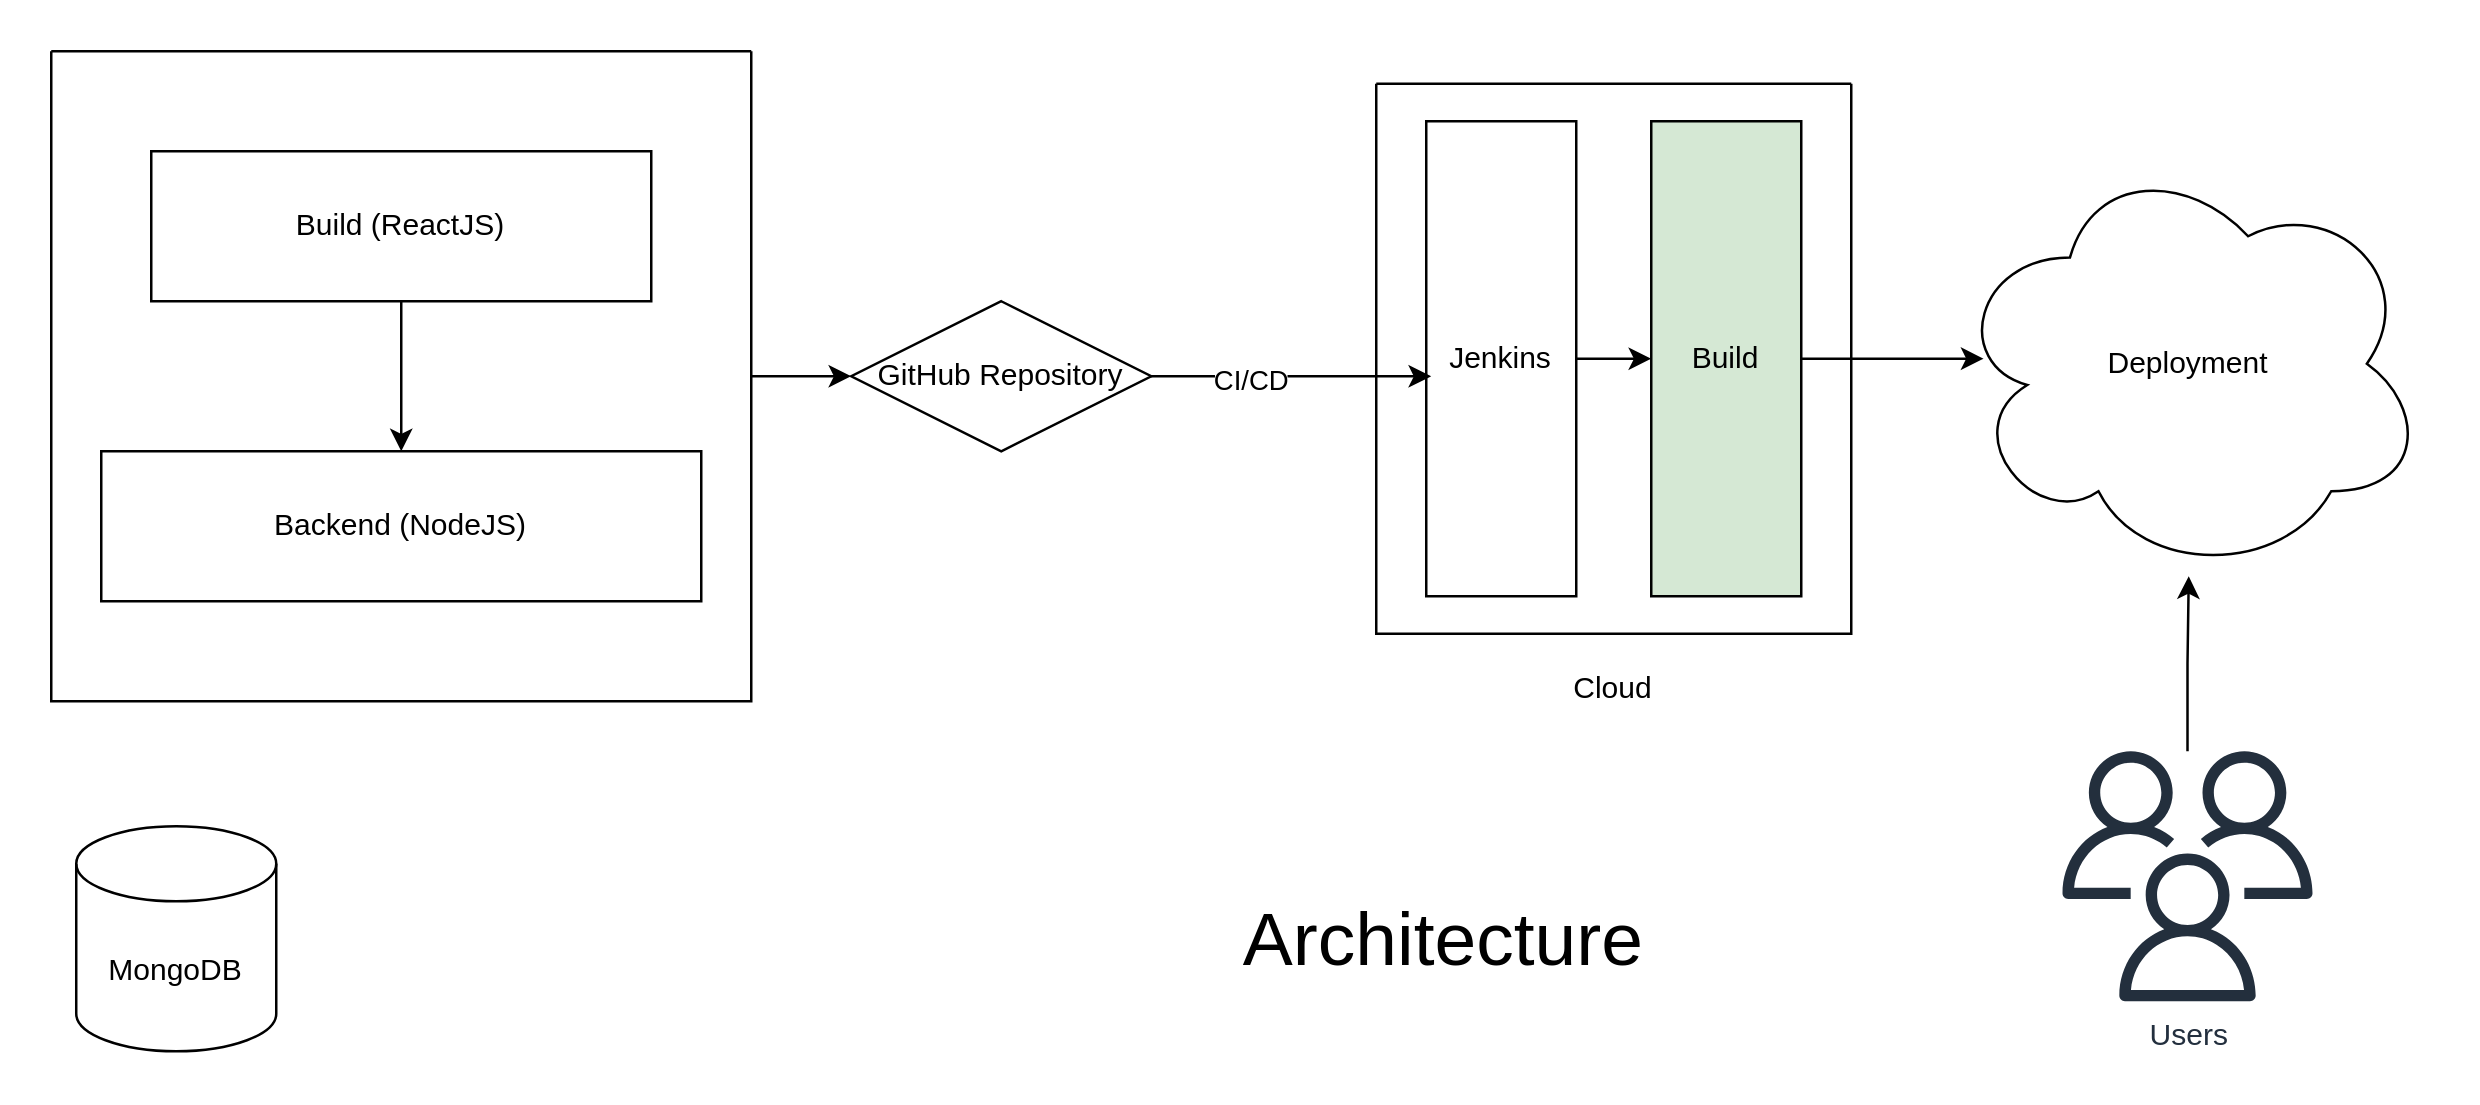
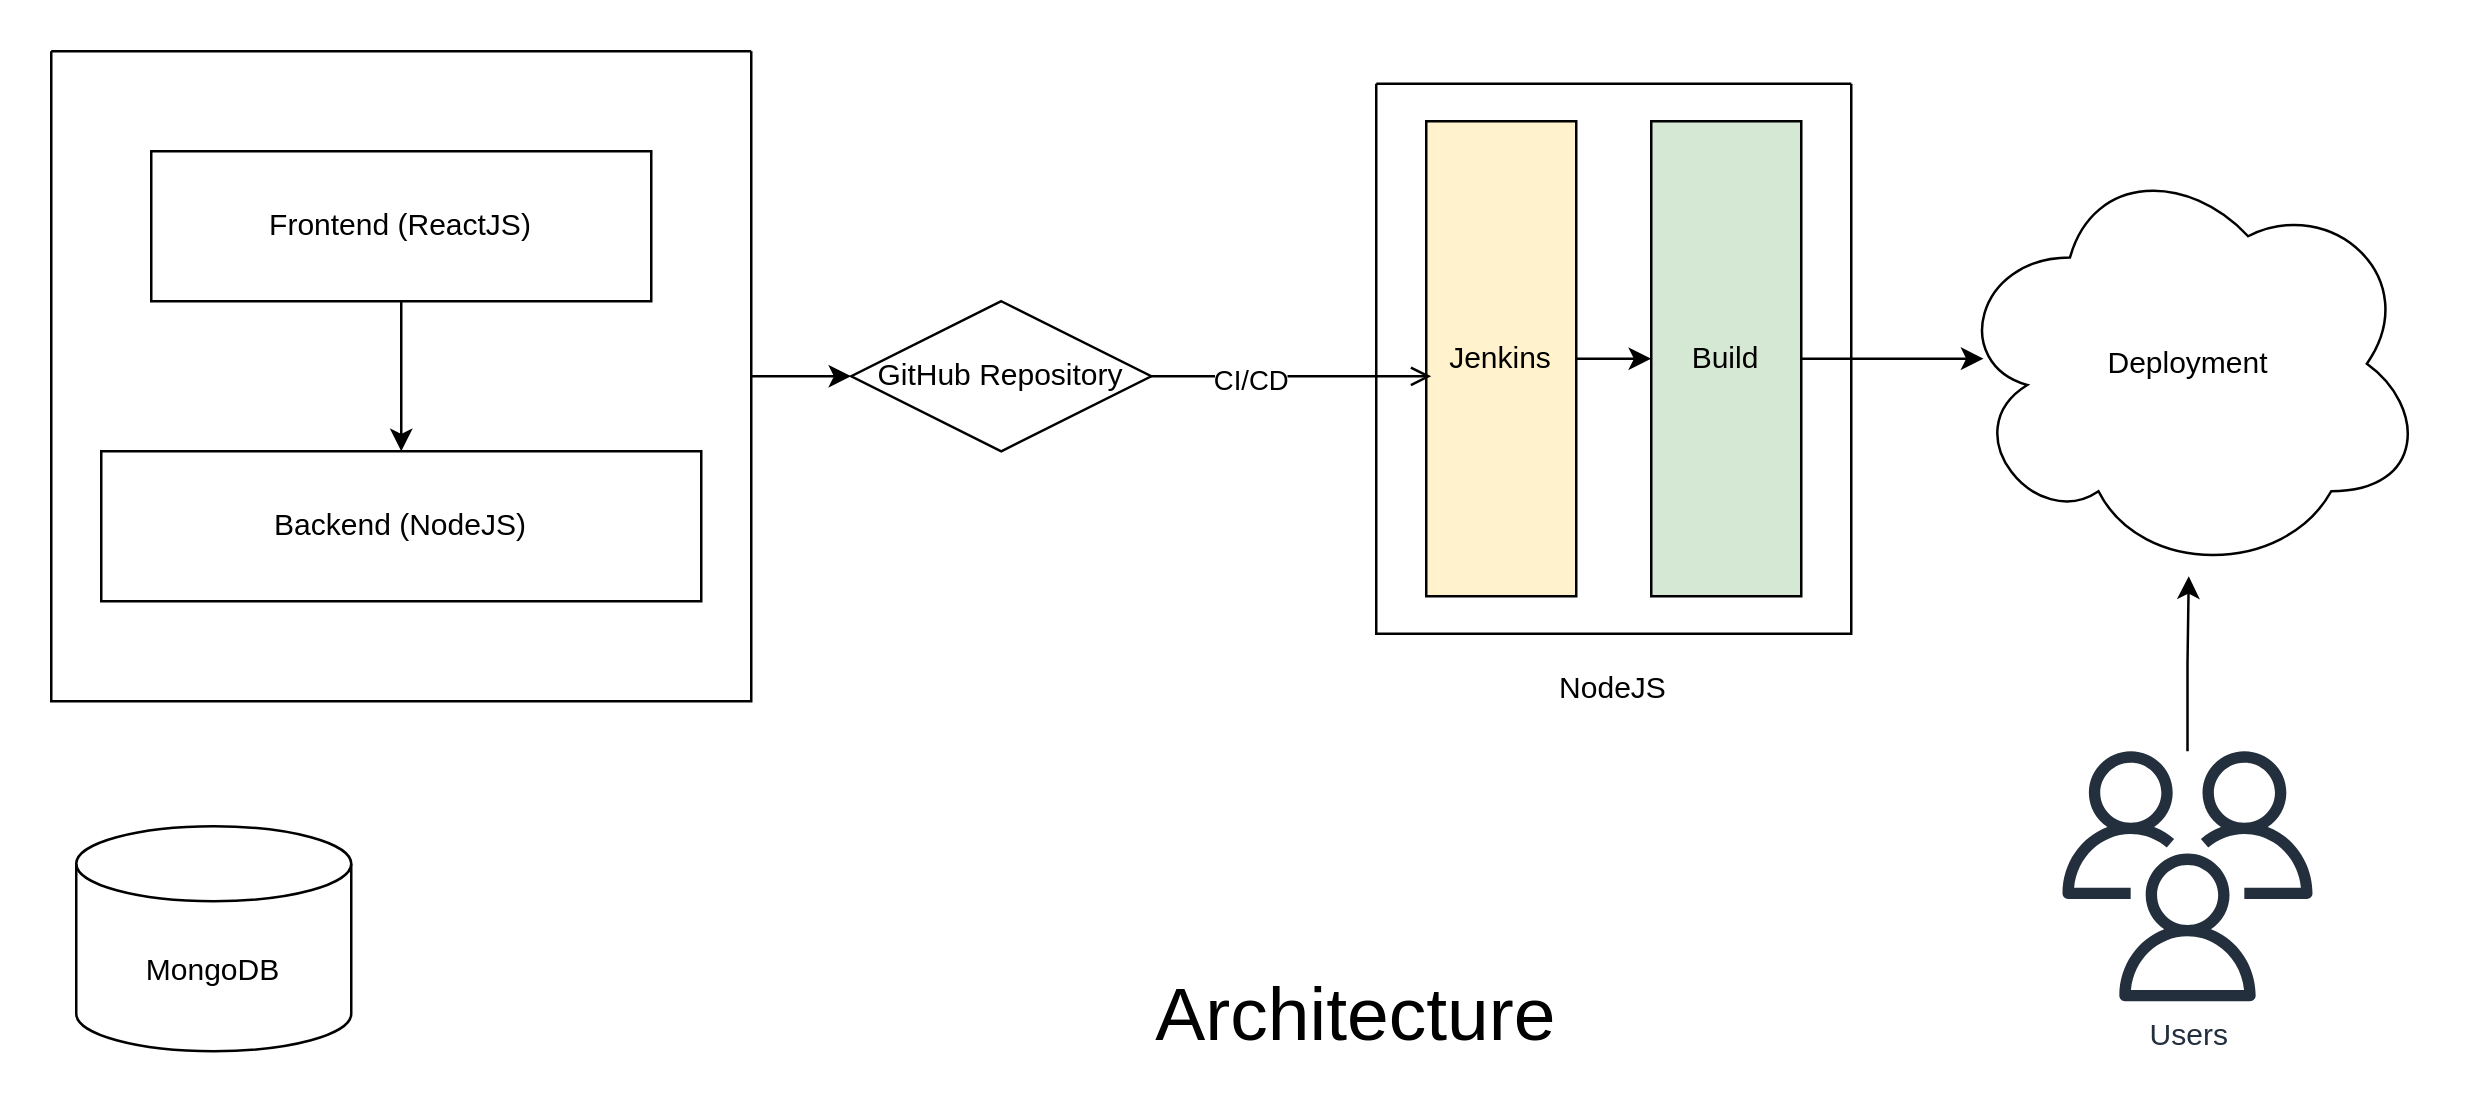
  <mxCell id="0" />
  <mxCell id="1" parent="0" />
- <mxCell id="2" value="MongoDB" style="shape=cylinder3;whiteSpace=wrap;html=1;boundedLbl=1;backgroundOutline=1;size=15;" vertex="1" parent="1"><mxGeometry x="30" y="330" width="80" height="90" as="geometry" /></mxCell>
+ <mxCell id="2" value="MongoDB" style="shape=cylinder3;whiteSpace=wrap;html=1;boundedLbl=1;backgroundOutline=1;size=15;" vertex="1" parent="1"><mxGeometry x="30" y="330" width="110" height="90" as="geometry" /></mxCell>
  <mxCell id="3" style="edgeStyle=orthogonalEdgeStyle;rounded=0;orthogonalLoop=1;jettySize=auto;html=1;exitX=1;exitY=0.5;exitDx=0;exitDy=0;entryX=0;entryY=0.5;entryDx=0;entryDy=0;" edge="1" parent="1" source="4" target="8"><mxGeometry relative="1" as="geometry" /></mxCell>
  <mxCell id="4" value="" style="swimlane;startSize=0;" vertex="1" parent="1"><mxGeometry x="20" y="20" width="280" height="260" as="geometry" /></mxCell>
  <mxCell id="5" style="edgeStyle=orthogonalEdgeStyle;rounded=0;orthogonalLoop=1;jettySize=auto;html=1;" edge="1" parent="4" source="6" target="7"><mxGeometry relative="1" as="geometry"><Array as="points"><mxPoint x="150" y="170" /><mxPoint x="150" y="170" /></Array></mxGeometry></mxCell>
- <mxCell id="6" value="Build (ReactJS)" style="rounded=0;whiteSpace=wrap;html=1;" vertex="1" parent="4"><mxGeometry x="40" y="40" width="200" height="60" as="geometry" /></mxCell>
+ <mxCell id="6" value="Frontend (ReactJS)" style="rounded=0;whiteSpace=wrap;html=1;" vertex="1" parent="4"><mxGeometry x="40" y="40" width="200" height="60" as="geometry" /></mxCell>
  <mxCell id="7" value="Backend (NodeJS)" style="rounded=0;whiteSpace=wrap;html=1;" vertex="1" parent="4"><mxGeometry x="20" y="160" width="240" height="60" as="geometry" /></mxCell>
  <mxCell id="8" value="GitHub Repository" style="rhombus;whiteSpace=wrap;html=1;" vertex="1" parent="1"><mxGeometry x="340" y="120" width="120" height="60" as="geometry" /></mxCell>
  <mxCell id="9" value="" style="swimlane;startSize=0;" vertex="1" parent="1"><mxGeometry x="550" y="33" width="190" height="220" as="geometry" /></mxCell>
  <mxCell id="10" style="edgeStyle=orthogonalEdgeStyle;rounded=0;orthogonalLoop=1;jettySize=auto;html=1;exitX=1;exitY=0.5;exitDx=0;exitDy=0;entryX=0;entryY=0.5;entryDx=0;entryDy=0;" edge="1" parent="9" source="11" target="12"><mxGeometry relative="1" as="geometry" /></mxCell>
- <mxCell id="11" value="Jenkins" style="rounded=0;whiteSpace=wrap;html=1;" vertex="1" parent="9"><mxGeometry x="20" y="15" width="60" height="190" as="geometry" /></mxCell>
+ <mxCell id="11" value="Jenkins" style="rounded=0;whiteSpace=wrap;html=1;fillColor=#fff2cc;" vertex="1" parent="9"><mxGeometry x="20" y="15" width="60" height="190" as="geometry" /></mxCell>
  <mxCell id="12" value="Build" style="rounded=0;whiteSpace=wrap;html=1;fillColor=#d5e8d4;" vertex="1" parent="9"><mxGeometry x="110" y="15" width="60" height="190" as="geometry" /></mxCell>
- <mxCell id="13" style="edgeStyle=orthogonalEdgeStyle;rounded=0;orthogonalLoop=1;jettySize=auto;html=1;entryX=0.033;entryY=0.537;entryDx=0;entryDy=0;entryPerimeter=0;" edge="1" parent="1" source="8" target="11"><mxGeometry relative="1" as="geometry" /></mxCell>
+ <mxCell id="13" style="edgeStyle=orthogonalEdgeStyle;rounded=0;orthogonalLoop=1;jettySize=auto;html=1;entryX=0.033;entryY=0.537;entryDx=0;entryDy=0;entryPerimeter=0;endArrow=open;" edge="1" parent="1" source="8" target="11"><mxGeometry relative="1" as="geometry" /></mxCell>
  <mxCell id="14" value="CI/CD" style="edgeLabel;html=1;align=center;verticalAlign=middle;resizable=0;points=[];" vertex="1" connectable="0" parent="13"><mxGeometry x="-0.286" y="-1" relative="1" as="geometry"><mxPoint as="offset" /></mxGeometry></mxCell>
  <mxCell id="15" style="edgeStyle=orthogonalEdgeStyle;rounded=0;orthogonalLoop=1;jettySize=auto;html=1;" edge="1" parent="1" source="16" target="17"><mxGeometry relative="1" as="geometry" /></mxCell>
  <mxCell id="16" value="Users" style="sketch=0;outlineConnect=0;fontColor=#232F3E;gradientColor=none;fillColor=#232F3D;strokeColor=none;dashed=0;verticalLabelPosition=bottom;verticalAlign=top;align=center;html=1;fontSize=12;fontStyle=0;aspect=fixed;pointerEvents=1;shape=mxgraph.aws4.users;" vertex="1" parent="1"><mxGeometry x="824.5" y="300" width="100" height="100" as="geometry" /></mxCell>
  <mxCell id="17" value="Deployment" style="ellipse;shape=cloud;whiteSpace=wrap;html=1;" vertex="1" parent="1"><mxGeometry x="780" y="60" width="190" height="170" as="geometry" /></mxCell>
  <mxCell id="18" style="edgeStyle=orthogonalEdgeStyle;rounded=0;orthogonalLoop=1;jettySize=auto;html=1;entryX=0.068;entryY=0.488;entryDx=0;entryDy=0;entryPerimeter=0;" edge="1" parent="1" source="12" target="17"><mxGeometry relative="1" as="geometry" /></mxCell>
- <mxCell id="19" value="&amp;nbsp;Architecture" style="text;html=1;align=center;verticalAlign=middle;whiteSpace=wrap;rounded=0;fontSize=30;" vertex="1" parent="1"><mxGeometry x="390" y="360" width="366" height="30" as="geometry" /></mxCell>
- <mxCell id="20" value="Cloud" style="text;html=1;align=center;verticalAlign=middle;whiteSpace=wrap;rounded=0;" vertex="1" parent="1"><mxGeometry x="615" y="260" width="60" height="30" as="geometry" /></mxCell>
+ <mxCell id="19" value="&amp;nbsp;Architecture" style="text;html=1;align=center;verticalAlign=middle;whiteSpace=wrap;rounded=0;fontSize=30;" vertex="1" parent="1"><mxGeometry x="355" y="390" width="366" height="30" as="geometry" /></mxCell>
+ <mxCell id="20" value="NodeJS" style="text;html=1;align=center;verticalAlign=middle;whiteSpace=wrap;rounded=0;" vertex="1" parent="1"><mxGeometry x="615" y="260" width="60" height="30" as="geometry" /></mxCell>
